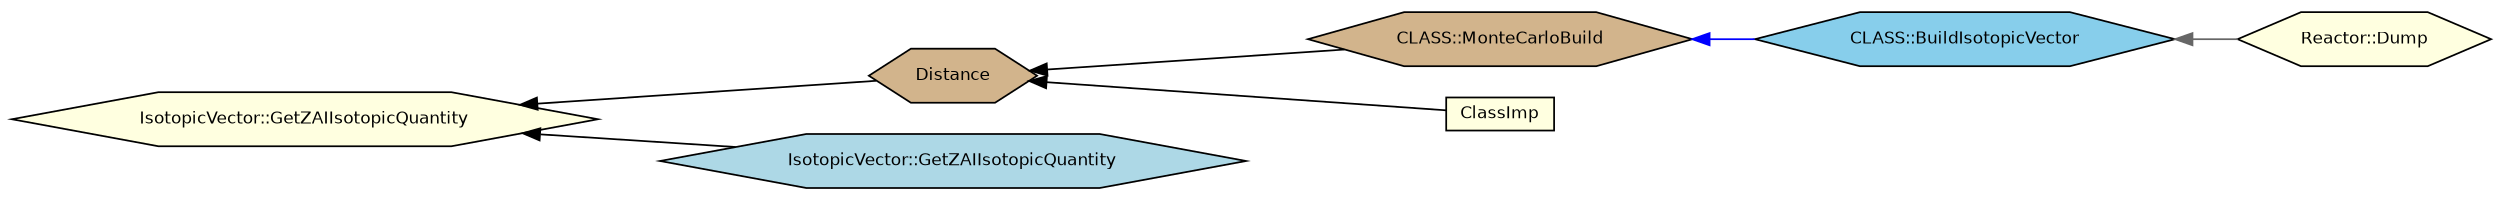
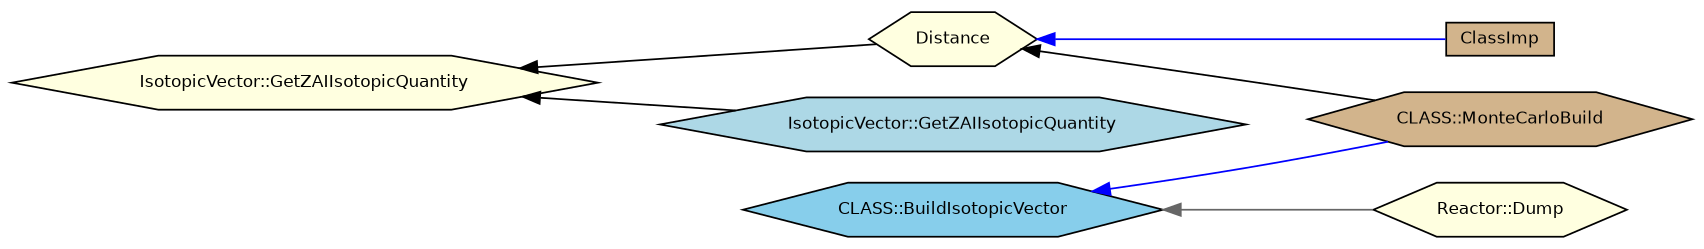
  digraph {
    rankdir=LR
    node [color=black fillcolor=lightyellow fontname=Helvetica fontsize=10 shape=hexagon style=filled]
    edge [color=black dir=back fontname=Helvetica fontsize=10 labelfontname=Helvetica labelfontsize=10 style=solid]
    n1 [fontcolor=black height=0.2 label="IsotopicVector::GetZAIIsotopicQuantity" width=0.4]
-   n2 [fillcolor=tan height=0.2 label=Distance width=0.4]
+   n2 [height=0.2 label=Distance width=0.4]
    n3 [fillcolor=lightblue height=0.2 label="IsotopicVector::GetZAIIsotopicQuantity" width=0.4]
    n4 [fillcolor=tan height=0.2 label="CLASS::MonteCarloBuild" width=0.4]
-   n5 [height=0.2 label=ClassImp shape=box width=0.4]
+   n5 [fillcolor=tan height=0.2 label=ClassImp shape=box width=0.4]
    n6 [fillcolor=skyblue height=0.2 label="CLASS::BuildIsotopicVector" width=0.4]
    n7 [height=0.2 label="Reactor::Dump" width=0.4]
    n1 -> n2
    n1 -> n3
    n2 -> n4
-   n2 -> n5
-   n4 -> n6 [color=blue]
+   n2 -> n5 [color=blue]
+   n6 -> n4 [color=blue]
    n6 -> n7 [color=gray40]
  }
